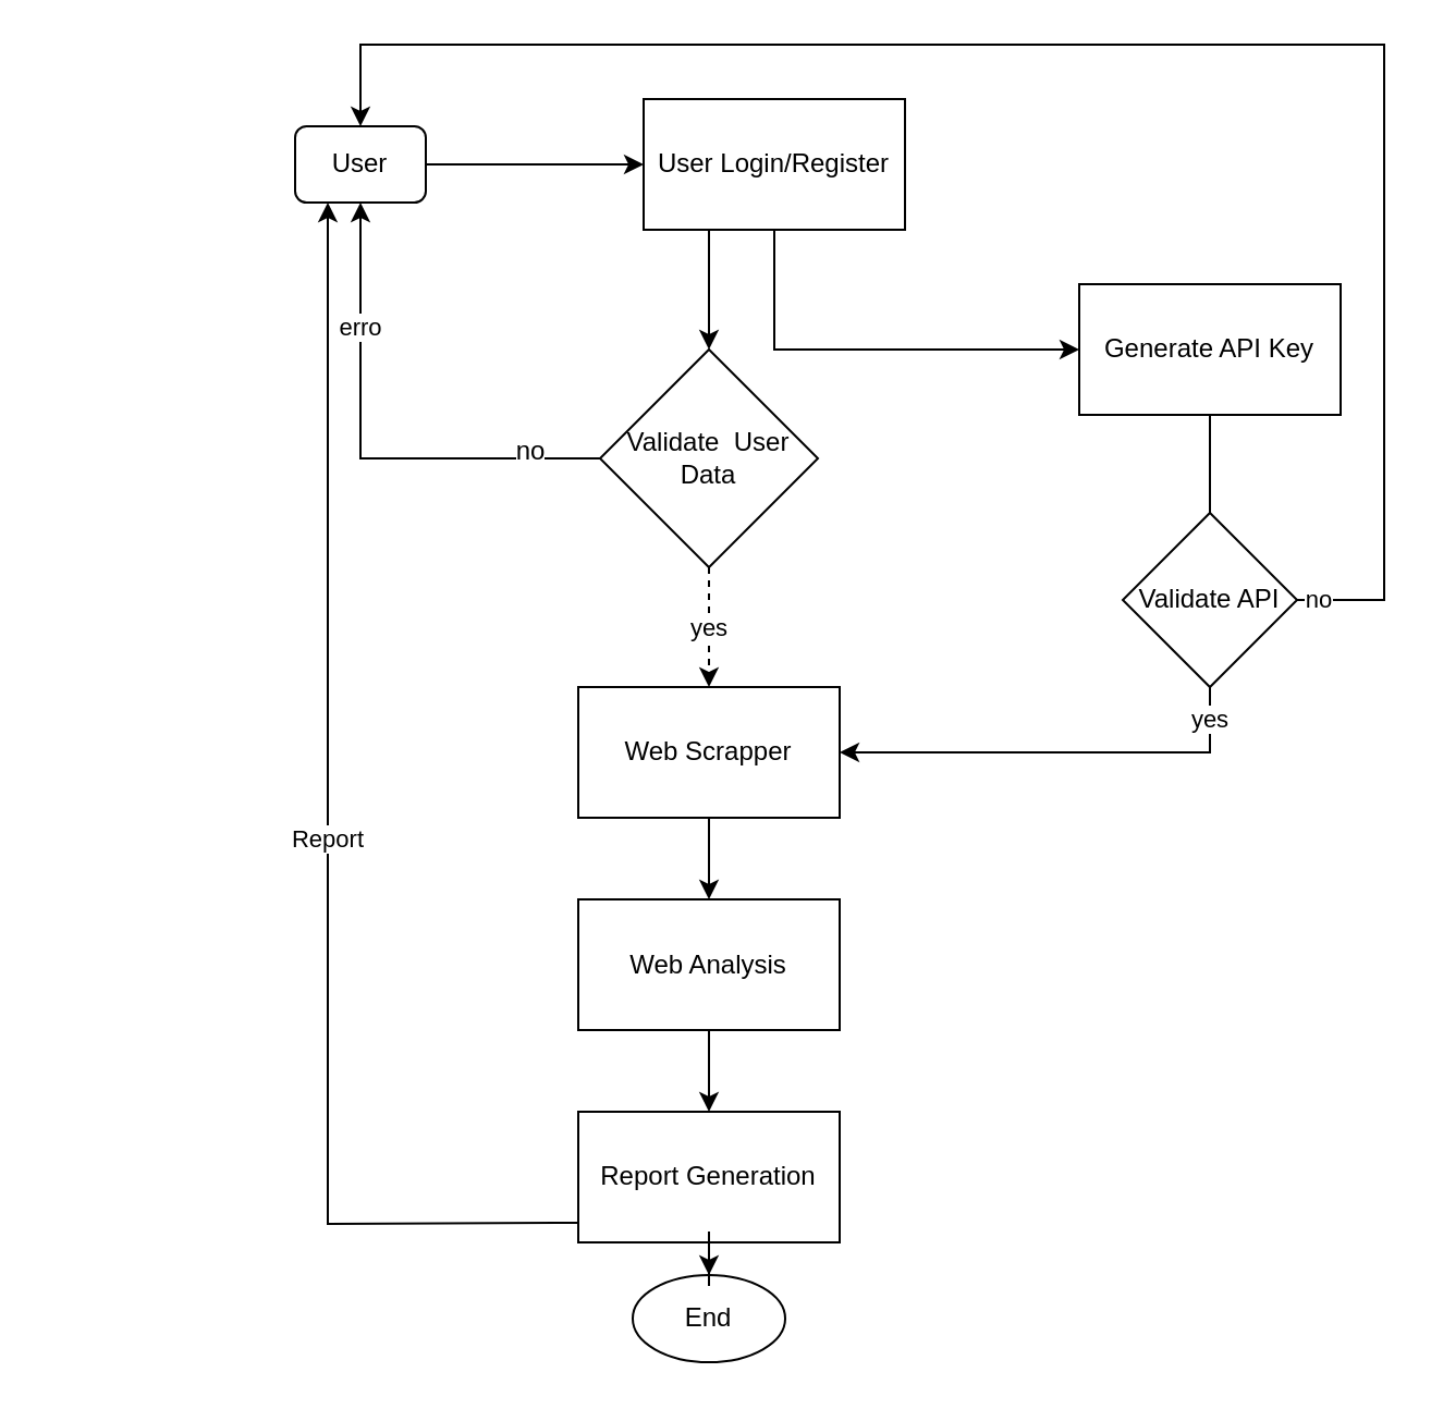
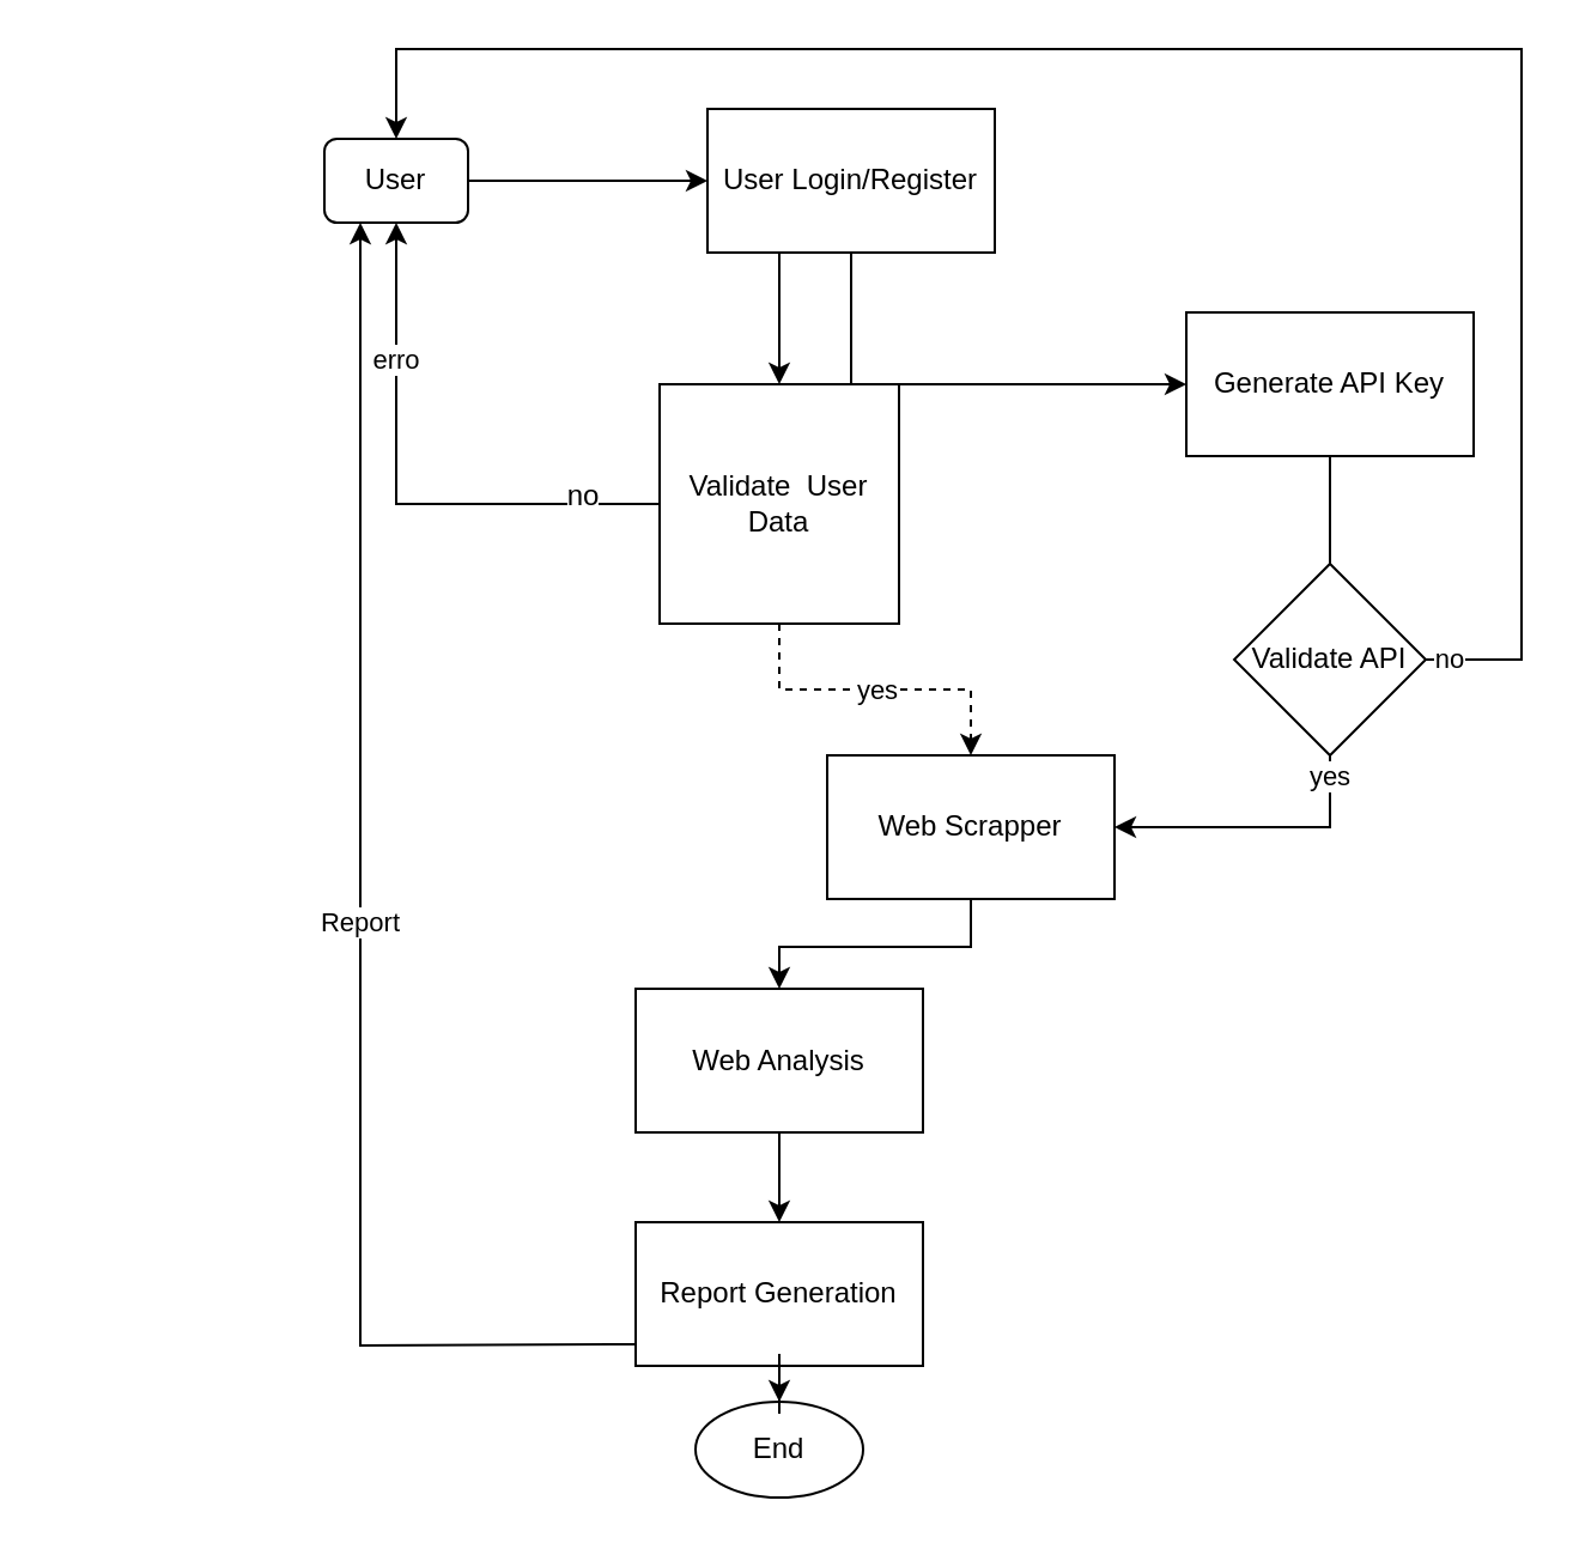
  <mxCell id="0" />
  <mxCell id="1" parent="0" />
  <mxCell id="2" value="" style="group" parent="1" vertex="1" connectable="0"><mxGeometry x="20" y="20" width="615" height="605" as="geometry" /></mxCell>
  <mxCell id="3" value="User Login/Register" style="rounded=0;whiteSpace=wrap;html=1;" parent="2" vertex="1"><mxGeometry x="275" y="25" width="120" height="60" as="geometry" /></mxCell>
  <mxCell id="4" value="" style="edgeStyle=orthogonalEdgeStyle;rounded=0;orthogonalLoop=1;jettySize=auto;html=1;" parent="2" source="5" edge="1"><mxGeometry relative="1" as="geometry"><mxPoint x="535" y="250" as="targetPoint" /></mxGeometry></mxCell>
  <mxCell id="5" value="Generate API Key" style="rounded=0;whiteSpace=wrap;html=1;" parent="2" vertex="1"><mxGeometry x="475" y="110" width="120" height="60" as="geometry" /></mxCell>
  <mxCell id="6" value="" style="edgeStyle=orthogonalEdgeStyle;rounded=0;orthogonalLoop=1;jettySize=auto;html=1;entryX=0;entryY=0.5;entryDx=0;entryDy=0;" parent="2" source="3" target="5" edge="1"><mxGeometry relative="1" as="geometry"><Array as="points"><mxPoint x="335" y="140" /></Array></mxGeometry></mxCell>
- <mxCell id="7" value="Web Scrapper" style="rounded=0;whiteSpace=wrap;html=1;" parent="2" vertex="1"><mxGeometry x="245" y="295" width="120" height="60" as="geometry" /></mxCell>
+ <mxCell id="7" value="Web Scrapper" style="rounded=0;whiteSpace=wrap;html=1;" parent="2" vertex="1"><mxGeometry x="325" y="295" width="120" height="60" as="geometry" /></mxCell>
  <mxCell id="8" value="Web Analysis" style="rounded=0;whiteSpace=wrap;html=1;" parent="2" vertex="1"><mxGeometry x="245" y="392.5" width="120" height="60" as="geometry" /></mxCell>
  <mxCell id="9" value="" style="edgeStyle=orthogonalEdgeStyle;rounded=0;orthogonalLoop=1;jettySize=auto;html=1;" parent="2" source="7" target="8" edge="1"><mxGeometry relative="1" as="geometry" /></mxCell>
  <mxCell id="10" value="Report Generation" style="rounded=0;whiteSpace=wrap;html=1;" parent="2" vertex="1"><mxGeometry x="245" y="490" width="120" height="60" as="geometry" /></mxCell>
  <mxCell id="11" style="edgeStyle=orthogonalEdgeStyle;rounded=0;orthogonalLoop=1;jettySize=auto;html=1;" parent="2" source="8" target="10" edge="1"><mxGeometry relative="1" as="geometry" /></mxCell>
  <mxCell id="12" value="Report" style="edgeStyle=orthogonalEdgeStyle;rounded=0;orthogonalLoop=1;jettySize=auto;html=1;exitX=0;exitY=0.5;exitDx=0;exitDy=0;entryX=0.25;entryY=1;entryDx=0;entryDy=0;" parent="2" target="18" edge="1"><mxGeometry relative="1" as="geometry"><mxPoint x="245" y="541" as="sourcePoint" /><mxPoint x="130" y="94" as="targetPoint" /></mxGeometry></mxCell>
  <mxCell id="13" value="yes" style="edgeStyle=orthogonalEdgeStyle;rounded=0;orthogonalLoop=1;jettySize=auto;html=1;exitX=0.5;exitY=1;exitDx=0;exitDy=0;entryX=1;entryY=0.5;entryDx=0;entryDy=0;" parent="2" source="14" target="7" edge="1"><mxGeometry x="-0.85" relative="1" as="geometry"><Array as="points"><mxPoint x="535" y="325" /></Array><mxPoint as="offset" /></mxGeometry></mxCell>
  <mxCell id="14" value="Validate API" style="rhombus;whiteSpace=wrap;html=1;" parent="2" vertex="1"><mxGeometry x="495" y="215" width="80" height="80" as="geometry" /></mxCell>
  <mxCell id="15" value="yes" style="edgeStyle=orthogonalEdgeStyle;rounded=0;orthogonalLoop=1;jettySize=auto;html=1;dashed=1;" parent="2" source="16" target="7" edge="1"><mxGeometry relative="1" as="geometry" /></mxCell>
- <mxCell id="16" value="Validate&amp;nbsp; User Data" style="rhombus;whiteSpace=wrap;html=1;" parent="2" vertex="1"><mxGeometry x="255" y="140" width="100" height="100" as="geometry" /></mxCell>
+ <mxCell id="16" value="Validate&amp;nbsp; User Data" style="whiteSpace=wrap;html=1;rounded=0;" parent="2" vertex="1"><mxGeometry x="255" y="140" width="100" height="100" as="geometry" /></mxCell>
  <mxCell id="17" style="edgeStyle=orthogonalEdgeStyle;rounded=0;orthogonalLoop=1;jettySize=auto;html=1;exitX=0.25;exitY=1;exitDx=0;exitDy=0;" parent="2" source="3" target="16" edge="1"><mxGeometry relative="1" as="geometry" /></mxCell>
  <mxCell id="18" value="User" style="rounded=1;whiteSpace=wrap;html=1;" parent="2" vertex="1"><mxGeometry x="115" y="37.5" width="60" height="35" as="geometry" /></mxCell>
  <mxCell id="19" value="" style="edgeStyle=orthogonalEdgeStyle;rounded=0;orthogonalLoop=1;jettySize=auto;html=1;entryX=0;entryY=0.5;entryDx=0;entryDy=0;" parent="2" source="18" target="3" edge="1"><mxGeometry relative="1" as="geometry"><mxPoint x="265" y="55" as="targetPoint" /></mxGeometry></mxCell>
  <mxCell id="20" value="no" style="edgeStyle=orthogonalEdgeStyle;rounded=0;orthogonalLoop=1;jettySize=auto;html=1;entryX=0.5;entryY=0;entryDx=0;entryDy=0;exitX=1;exitY=0.5;exitDx=0;exitDy=0;" parent="2" source="14" target="18" edge="1"><mxGeometry x="-0.975" relative="1" as="geometry"><mxPoint x="595" y="280" as="sourcePoint" /><mxPoint x="595" y="55" as="targetPoint" /><Array as="points"><mxPoint x="615" y="255" /><mxPoint x="615" /><mxPoint x="145" /></Array><mxPoint as="offset" /></mxGeometry></mxCell>
  <mxCell id="21" value="erro" style="edgeStyle=orthogonalEdgeStyle;rounded=0;orthogonalLoop=1;jettySize=auto;html=1;entryX=0.5;entryY=1;entryDx=0;entryDy=0;" parent="2" source="16" target="18" edge="1"><mxGeometry x="0.498" relative="1" as="geometry"><mxPoint x="175" y="190" as="targetPoint" /><Array as="points"><mxPoint x="145" y="190" /></Array><mxPoint as="offset" /></mxGeometry></mxCell>
  <mxCell id="22" value="no" style="text;html=1;resizable=0;points=[];align=center;verticalAlign=middle;labelBackgroundColor=#ffffff;" parent="21" vertex="1" connectable="0"><mxGeometry x="-0.709" y="-4" relative="1" as="geometry"><mxPoint as="offset" /></mxGeometry></mxCell>
  <mxCell id="23" value="End" style="ellipse;whiteSpace=wrap;html=1;" parent="2" vertex="1"><mxGeometry x="270" y="565" width="70" height="40" as="geometry" /></mxCell>
  <mxCell id="24" value="" style="edgeStyle=orthogonalEdgeStyle;rounded=0;orthogonalLoop=1;jettySize=auto;html=1;entryX=0.5;entryY=0;entryDx=0;entryDy=0;" parent="2" source="10" target="23" edge="1"><mxGeometry relative="1" as="geometry"><mxPoint x="305" y="630" as="targetPoint" /></mxGeometry></mxCell>
